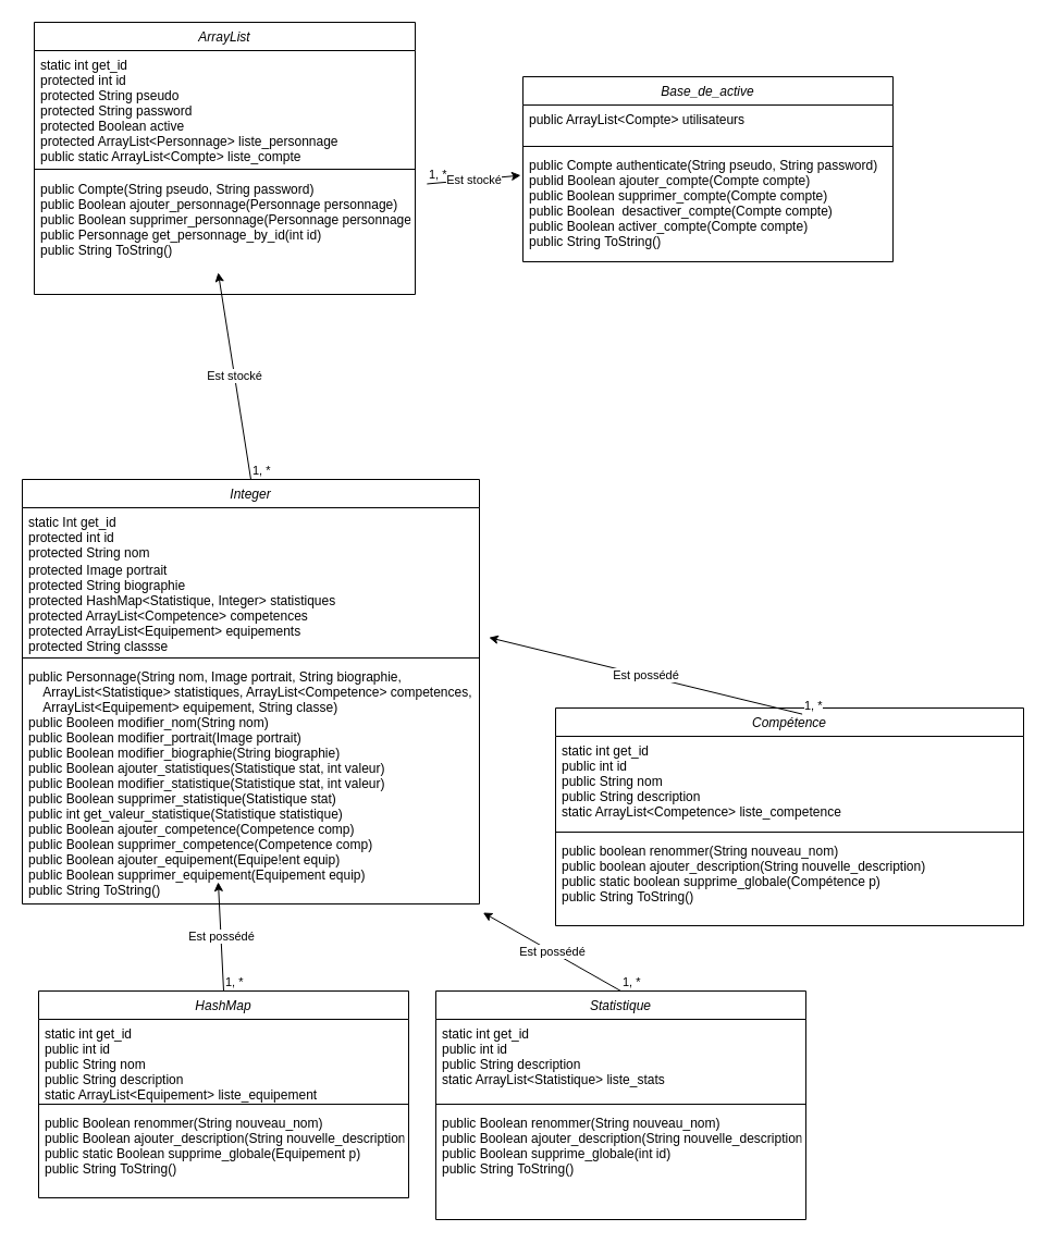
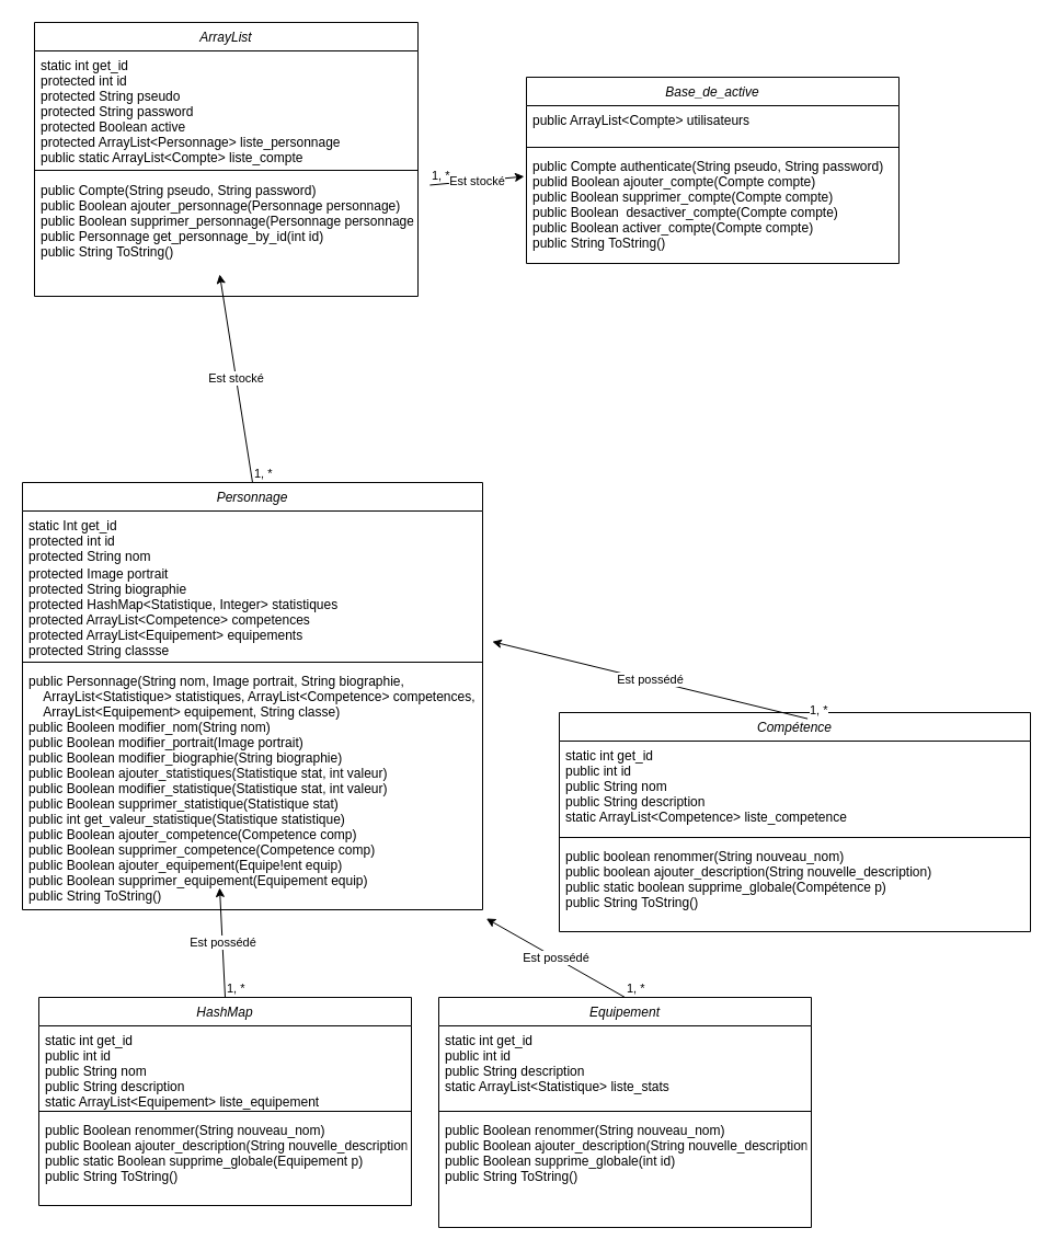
  <mxCell id="0" />
  <mxCell id="1" parent="0" />
  <mxCell id="2" value="ArrayList" style="swimlane;fontStyle=2;align=center;verticalAlign=top;childLayout=stackLayout;horizontal=1;startSize=26;horizontalStack=0;resizeParent=1;resizeLast=0;collapsible=1;marginBottom=0;rounded=0;shadow=0;strokeWidth=1;" vertex="1" parent="1"><mxGeometry x="31" y="20" width="350" height="250" as="geometry"><mxRectangle x="230" y="140" width="160" height="26" as="alternateBounds" /></mxGeometry></mxCell>
  <mxCell id="3" value="static int get_id&#10;protected int id&#10;protected String pseudo&#10;protected String password&#10;protected Boolean active&#10;protected ArrayList&lt;Personnage&gt; liste_personnage&#10;public static ArrayList&lt;Compte&gt; liste_compte" style="text;align=left;verticalAlign=top;spacingLeft=4;spacingRight=4;overflow=hidden;rotatable=0;points=[[0,0.5],[1,0.5]];portConstraint=eastwest;" vertex="1" parent="2"><mxGeometry y="26" width="350" height="104" as="geometry" /></mxCell>
  <mxCell id="4" value="" style="line;html=1;strokeWidth=1;align=left;verticalAlign=middle;spacingTop=-1;spacingLeft=3;spacingRight=3;rotatable=0;labelPosition=right;points=[];portConstraint=eastwest;" vertex="1" parent="2"><mxGeometry y="130" width="350" height="10" as="geometry" /></mxCell>
  <mxCell id="5" value="public Compte(String pseudo, String password)&#10;public Boolean ajouter_personnage(Personnage personnage)&#10;public Boolean supprimer_personnage(Personnage personnage)&#10;public Personnage get_personnage_by_id(int id)&#10;public String ToString()" style="text;align=left;verticalAlign=top;spacingLeft=4;spacingRight=4;overflow=hidden;rotatable=0;points=[[0,0.5],[1,0.5]];portConstraint=eastwest;" vertex="1" parent="2"><mxGeometry y="140" width="350" height="110" as="geometry" /></mxCell>
  <mxCell id="6" value="Base_de_active" style="swimlane;fontStyle=2;align=center;verticalAlign=top;childLayout=stackLayout;horizontal=1;startSize=26;horizontalStack=0;resizeParent=1;resizeLast=0;collapsible=1;marginBottom=0;rounded=0;shadow=0;strokeWidth=1;" vertex="1" parent="1"><mxGeometry x="480" y="70" width="340" height="170" as="geometry"><mxRectangle x="470" y="160" width="160" height="26" as="alternateBounds" /></mxGeometry></mxCell>
  <mxCell id="7" value="public ArrayList&lt;Compte&gt; utilisateurs" style="text;align=left;verticalAlign=top;spacingLeft=4;spacingRight=4;overflow=hidden;rotatable=0;points=[[0,0.5],[1,0.5]];portConstraint=eastwest;" vertex="1" parent="6"><mxGeometry y="26" width="340" height="34" as="geometry" /></mxCell>
  <mxCell id="8" value="" style="line;html=1;strokeWidth=1;align=left;verticalAlign=middle;spacingTop=-1;spacingLeft=3;spacingRight=3;rotatable=0;labelPosition=right;points=[];portConstraint=eastwest;" vertex="1" parent="6"><mxGeometry y="60" width="340" height="8" as="geometry" /></mxCell>
  <mxCell id="9" value="public Compte authenticate(String pseudo, String password)&#10;publid Boolean ajouter_compte(Compte compte)&#10;public Boolean supprimer_compte(Compte compte)&#10;public Boolean  desactiver_compte(Compte compte)&#10;public Boolean activer_compte(Compte compte)&#10;public String ToString()" style="text;align=left;verticalAlign=top;spacingLeft=4;spacingRight=4;overflow=hidden;rotatable=0;points=[[0,0.5],[1,0.5]];portConstraint=eastwest;" vertex="1" parent="6"><mxGeometry y="68" width="340" height="102" as="geometry" /></mxCell>
- <mxCell id="10" value="Integer" style="swimlane;fontStyle=2;align=center;verticalAlign=top;childLayout=stackLayout;horizontal=1;startSize=26;horizontalStack=0;resizeParent=1;resizeLast=0;collapsible=1;marginBottom=0;rounded=0;shadow=0;strokeWidth=1;" vertex="1" parent="1"><mxGeometry x="20" y="440" width="420" height="390" as="geometry"><mxRectangle x="230" y="140" width="160" height="26" as="alternateBounds" /></mxGeometry></mxCell>
+ <mxCell id="10" value="Personnage" style="swimlane;fontStyle=2;align=center;verticalAlign=top;childLayout=stackLayout;horizontal=1;startSize=26;horizontalStack=0;resizeParent=1;resizeLast=0;collapsible=1;marginBottom=0;rounded=0;shadow=0;strokeWidth=1;" vertex="1" parent="1"><mxGeometry x="20" y="440" width="420" height="390" as="geometry"><mxRectangle x="230" y="140" width="160" height="26" as="alternateBounds" /></mxGeometry></mxCell>
  <mxCell id="11" value="static Int get_id&#10;protected int id&#10;protected String nom" style="text;align=left;verticalAlign=top;spacingLeft=4;spacingRight=4;overflow=hidden;rotatable=0;points=[[0,0.5],[1,0.5]];portConstraint=eastwest;" vertex="1" parent="10"><mxGeometry y="26" width="420" height="44" as="geometry" /></mxCell>
  <mxCell id="12" value="protected Image portrait&#10;protected String biographie&#10;protected HashMap&lt;Statistique, Integer&gt; statistiques&#10;protected ArrayList&lt;Competence&gt; competences&#10;protected ArrayList&lt;Equipement&gt; equipements&#10;protected String classse " style="text;align=left;verticalAlign=top;spacingLeft=4;spacingRight=4;overflow=hidden;rotatable=0;points=[[0,0.5],[1,0.5]];portConstraint=eastwest;rounded=0;shadow=0;html=0;" vertex="1" parent="10"><mxGeometry y="70" width="420" height="90" as="geometry" /></mxCell>
  <mxCell id="13" value="" style="line;html=1;strokeWidth=1;align=left;verticalAlign=middle;spacingTop=-1;spacingLeft=3;spacingRight=3;rotatable=0;labelPosition=right;points=[];portConstraint=eastwest;" vertex="1" parent="10"><mxGeometry y="160" width="420" height="8" as="geometry" /></mxCell>
  <mxCell id="14" value="public Personnage(String nom, Image portrait, String biographie,&#10;    ArrayList&lt;Statistique&gt; statistiques, ArrayList&lt;Competence&gt; competences,&#10;    ArrayList&lt;Equipement&gt; equipement, String classe)&#10;public Booleen modifier_nom(String nom)&#10;public Boolean modifier_portrait(Image portrait)&#10;public Boolean modifier_biographie(String biographie)&#10;public Boolean ajouter_statistiques(Statistique stat, int valeur)&#10;public Boolean modifier_statistique(Statistique stat, int valeur)&#10;public Boolean supprimer_statistique(Statistique stat)&#10;public int get_valeur_statistique(Statistique statistique)&#10;public Boolean ajouter_competence(Competence comp)&#10;public Boolean supprimer_competence(Competence comp)&#10;public Boolean ajouter_equipement(Equipe!ent equip)&#10;public Boolean supprimer_equipement(Equipement equip)&#10;public String ToString()" style="text;align=left;verticalAlign=top;spacingLeft=4;spacingRight=4;overflow=hidden;rotatable=0;points=[[0,0.5],[1,0.5]];portConstraint=eastwest;" vertex="1" parent="10"><mxGeometry y="168" width="420" height="222" as="geometry" /></mxCell>
  <mxCell id="15" value="Compétence" style="swimlane;fontStyle=2;align=center;verticalAlign=top;childLayout=stackLayout;horizontal=1;startSize=26;horizontalStack=0;resizeParent=1;resizeLast=0;collapsible=1;marginBottom=0;rounded=0;shadow=0;strokeWidth=1;" vertex="1" parent="1"><mxGeometry x="510" y="650" width="430" height="200" as="geometry"><mxRectangle x="230" y="140" width="160" height="26" as="alternateBounds" /></mxGeometry></mxCell>
  <mxCell id="16" value="static int get_id&#10;public int id&#10;public String nom&#10;public String description&#10;static ArrayList&lt;Competence&gt; liste_competence&#10;" style="text;align=left;verticalAlign=top;spacingLeft=4;spacingRight=4;overflow=hidden;rotatable=0;points=[[0,0.5],[1,0.5]];portConstraint=eastwest;" vertex="1" parent="15"><mxGeometry y="26" width="430" height="84" as="geometry" /></mxCell>
  <mxCell id="17" value="" style="line;html=1;strokeWidth=1;align=left;verticalAlign=middle;spacingTop=-1;spacingLeft=3;spacingRight=3;rotatable=0;labelPosition=right;points=[];portConstraint=eastwest;" vertex="1" parent="15"><mxGeometry y="110" width="430" height="8" as="geometry" /></mxCell>
  <mxCell id="18" value="public boolean renommer(String nouveau_nom)&#10;public boolean ajouter_description(String nouvelle_description)&#10;public static boolean supprime_globale(Compétence p)&#10;public String ToString()" style="text;align=left;verticalAlign=top;spacingLeft=4;spacingRight=4;overflow=hidden;rotatable=0;points=[[0,0.5],[1,0.5]];portConstraint=eastwest;" vertex="1" parent="15"><mxGeometry y="118" width="430" height="82" as="geometry" /></mxCell>
- <mxCell id="19" value="Statistique" style="swimlane;fontStyle=2;align=center;verticalAlign=top;childLayout=stackLayout;horizontal=1;startSize=26;horizontalStack=0;resizeParent=1;resizeLast=0;collapsible=1;marginBottom=0;rounded=0;shadow=0;strokeWidth=1;" vertex="1" parent="1"><mxGeometry x="400" y="910" width="340" height="210" as="geometry"><mxRectangle x="230" y="140" width="160" height="26" as="alternateBounds" /></mxGeometry></mxCell>
+ <mxCell id="19" value="Equipement" style="swimlane;fontStyle=2;align=center;verticalAlign=top;childLayout=stackLayout;horizontal=1;startSize=26;horizontalStack=0;resizeParent=1;resizeLast=0;collapsible=1;marginBottom=0;rounded=0;shadow=0;strokeWidth=1;" vertex="1" parent="1"><mxGeometry x="400" y="910" width="340" height="210" as="geometry"><mxRectangle x="230" y="140" width="160" height="26" as="alternateBounds" /></mxGeometry></mxCell>
  <mxCell id="20" value="static int get_id&#10;public int id&#10;public String description&#10;static ArrayList&lt;Statistique&gt; liste_stats" style="text;align=left;verticalAlign=top;spacingLeft=4;spacingRight=4;overflow=hidden;rotatable=0;points=[[0,0.5],[1,0.5]];portConstraint=eastwest;" vertex="1" parent="19"><mxGeometry y="26" width="340" height="74" as="geometry" /></mxCell>
  <mxCell id="21" value="" style="line;html=1;strokeWidth=1;align=left;verticalAlign=middle;spacingTop=-1;spacingLeft=3;spacingRight=3;rotatable=0;labelPosition=right;points=[];portConstraint=eastwest;" vertex="1" parent="19"><mxGeometry y="100" width="340" height="8" as="geometry" /></mxCell>
  <mxCell id="22" value="public Boolean renommer(String nouveau_nom)&#10;public Boolean ajouter_description(String nouvelle_description)&#10;public Boolean supprime_globale(int id)&#10;public String ToString()" style="text;align=left;verticalAlign=top;spacingLeft=4;spacingRight=4;overflow=hidden;rotatable=0;points=[[0,0.5],[1,0.5]];portConstraint=eastwest;" vertex="1" parent="19"><mxGeometry y="108" width="340" height="102" as="geometry" /></mxCell>
  <mxCell id="23" value="Est stocké" style="endArrow=classic;html=1;rounded=0;exitX=1.031;exitY=0.077;exitDx=0;exitDy=0;exitPerimeter=0;entryX=-0.006;entryY=0.222;entryDx=0;entryDy=0;entryPerimeter=0;" edge="1" parent="1" source="5" target="9"><mxGeometry relative="1" as="geometry"><mxPoint x="360" y="170" as="sourcePoint" /><mxPoint x="520" y="170" as="targetPoint" /></mxGeometry></mxCell>
  <mxCell id="24" value="1, *" style="edgeLabel;resizable=0;html=1;;align=left;verticalAlign=bottom;" connectable="0" vertex="1" parent="23"><mxGeometry x="-1" relative="1" as="geometry" /></mxCell>
  <mxCell id="25" value="&lt;div&gt;&lt;br&gt;&lt;/div&gt;&lt;div&gt;&lt;br&gt;&lt;/div&gt;" style="edgeLabel;resizable=0;html=1;;align=right;verticalAlign=bottom;" connectable="0" vertex="1" parent="23"><mxGeometry x="1" relative="1" as="geometry" /></mxCell>
  <mxCell id="26" value="Est stocké" style="endArrow=classic;html=1;rounded=0;exitX=0.5;exitY=0;exitDx=0;exitDy=0;" edge="1" parent="1" source="10"><mxGeometry relative="1" as="geometry"><mxPoint x="80" y="373" as="sourcePoint" /><mxPoint x="200" y="250" as="targetPoint" /></mxGeometry></mxCell>
  <mxCell id="27" value="1, *" style="edgeLabel;resizable=0;html=1;;align=left;verticalAlign=bottom;" connectable="0" vertex="1" parent="26"><mxGeometry x="-1" relative="1" as="geometry" /></mxCell>
  <mxCell id="28" value="&lt;div&gt;&lt;br&gt;&lt;/div&gt;&lt;div&gt;&lt;br&gt;&lt;/div&gt;" style="edgeLabel;resizable=0;html=1;;align=right;verticalAlign=bottom;" connectable="0" vertex="1" parent="26"><mxGeometry x="1" relative="1" as="geometry" /></mxCell>
  <mxCell id="29" value="Est possédé" style="endArrow=classic;html=1;rounded=0;exitX=0.5;exitY=0;exitDx=0;exitDy=0;" edge="1" parent="1" source="38"><mxGeometry relative="1" as="geometry"><mxPoint x="230" y="880" as="sourcePoint" /><mxPoint x="200" y="810" as="targetPoint" /></mxGeometry></mxCell>
  <mxCell id="30" value="1, *" style="edgeLabel;resizable=0;html=1;;align=left;verticalAlign=bottom;" connectable="0" vertex="1" parent="29"><mxGeometry x="-1" relative="1" as="geometry" /></mxCell>
  <mxCell id="31" value="&lt;div&gt;&lt;br&gt;&lt;/div&gt;&lt;div&gt;&lt;br&gt;&lt;/div&gt;" style="edgeLabel;resizable=0;html=1;;align=right;verticalAlign=bottom;" connectable="0" vertex="1" parent="29"><mxGeometry x="1" relative="1" as="geometry" /></mxCell>
  <mxCell id="32" value="Est possédé" style="endArrow=classic;html=1;rounded=0;exitX=0.527;exitY=0.028;exitDx=0;exitDy=0;entryX=1.021;entryY=0.836;entryDx=0;entryDy=0;entryPerimeter=0;exitPerimeter=0;" edge="1" parent="1" source="15" target="12"><mxGeometry relative="1" as="geometry"><mxPoint x="497" y="650" as="sourcePoint" /><mxPoint x="467" y="530" as="targetPoint" /></mxGeometry></mxCell>
  <mxCell id="33" value="1, *" style="edgeLabel;resizable=0;html=1;;align=left;verticalAlign=bottom;" connectable="0" vertex="1" parent="32"><mxGeometry x="-1" relative="1" as="geometry" /></mxCell>
  <mxCell id="34" value="&lt;div&gt;&lt;br&gt;&lt;/div&gt;&lt;div&gt;&lt;br&gt;&lt;/div&gt;" style="edgeLabel;resizable=0;html=1;;align=right;verticalAlign=bottom;" connectable="0" vertex="1" parent="32"><mxGeometry x="1" relative="1" as="geometry" /></mxCell>
  <mxCell id="35" value="Est possédé" style="endArrow=classic;html=1;rounded=0;exitX=0.5;exitY=0;exitDx=0;exitDy=0;entryX=1.008;entryY=1.036;entryDx=0;entryDy=0;entryPerimeter=0;" edge="1" parent="1" source="19" target="14"><mxGeometry relative="1" as="geometry"><mxPoint x="690" y="821" as="sourcePoint" /><mxPoint x="660" y="701" as="targetPoint" /></mxGeometry></mxCell>
  <mxCell id="36" value="1, *" style="edgeLabel;resizable=0;html=1;;align=left;verticalAlign=bottom;" connectable="0" vertex="1" parent="35"><mxGeometry x="-1" relative="1" as="geometry" /></mxCell>
  <mxCell id="37" value="&lt;div&gt;&lt;br&gt;&lt;/div&gt;&lt;div&gt;&lt;br&gt;&lt;/div&gt;" style="edgeLabel;resizable=0;html=1;;align=right;verticalAlign=bottom;" connectable="0" vertex="1" parent="35"><mxGeometry x="1" relative="1" as="geometry" /></mxCell>
  <mxCell id="38" value="HashMap" style="swimlane;fontStyle=2;align=center;verticalAlign=top;childLayout=stackLayout;horizontal=1;startSize=26;horizontalStack=0;resizeParent=1;resizeLast=0;collapsible=1;marginBottom=0;rounded=0;shadow=0;strokeWidth=1;" vertex="1" parent="1"><mxGeometry x="35" y="910" width="340" height="190" as="geometry"><mxRectangle x="230" y="140" width="160" height="26" as="alternateBounds" /></mxGeometry></mxCell>
  <mxCell id="39" value="static int get_id&#10;public int id&#10;public String nom&#10;public String description&#10;static ArrayList&lt;Equipement&gt; liste_equipement" style="text;align=left;verticalAlign=top;spacingLeft=4;spacingRight=4;overflow=hidden;rotatable=0;points=[[0,0.5],[1,0.5]];portConstraint=eastwest;" vertex="1" parent="38"><mxGeometry y="26" width="340" height="74" as="geometry" /></mxCell>
  <mxCell id="40" value="" style="line;html=1;strokeWidth=1;align=left;verticalAlign=middle;spacingTop=-1;spacingLeft=3;spacingRight=3;rotatable=0;labelPosition=right;points=[];portConstraint=eastwest;" vertex="1" parent="38"><mxGeometry y="100" width="340" height="8" as="geometry" /></mxCell>
  <mxCell id="41" value="public Boolean renommer(String nouveau_nom)&#10;public Boolean ajouter_description(String nouvelle_description)&#10;public static Boolean supprime_globale(Equipement p)&#10;public String ToString()" style="text;align=left;verticalAlign=top;spacingLeft=4;spacingRight=4;overflow=hidden;rotatable=0;points=[[0,0.5],[1,0.5]];portConstraint=eastwest;" vertex="1" parent="38"><mxGeometry y="108" width="340" height="82" as="geometry" /></mxCell>
